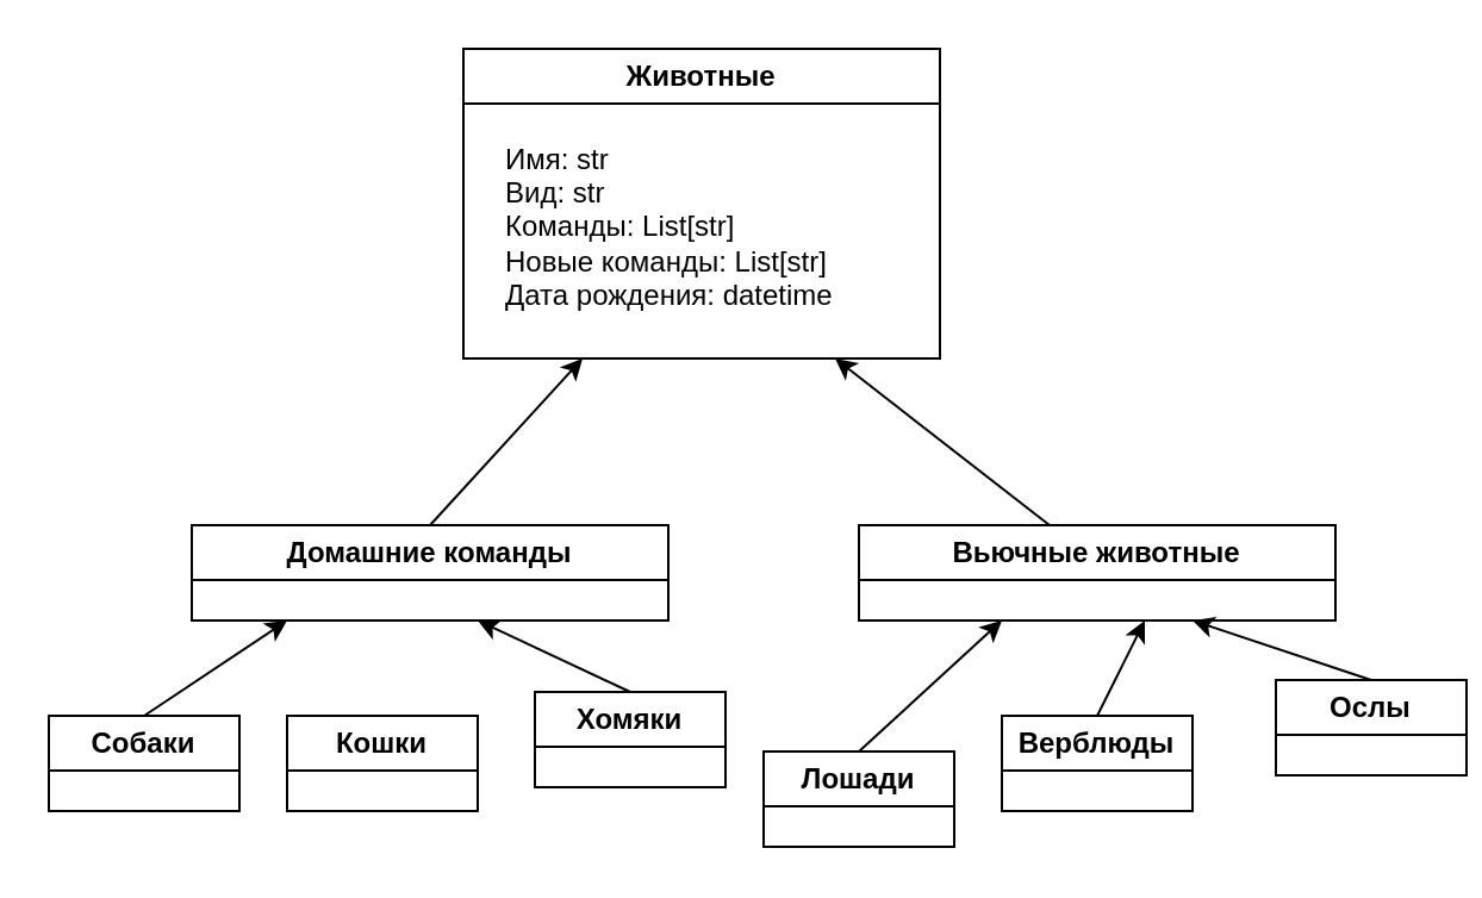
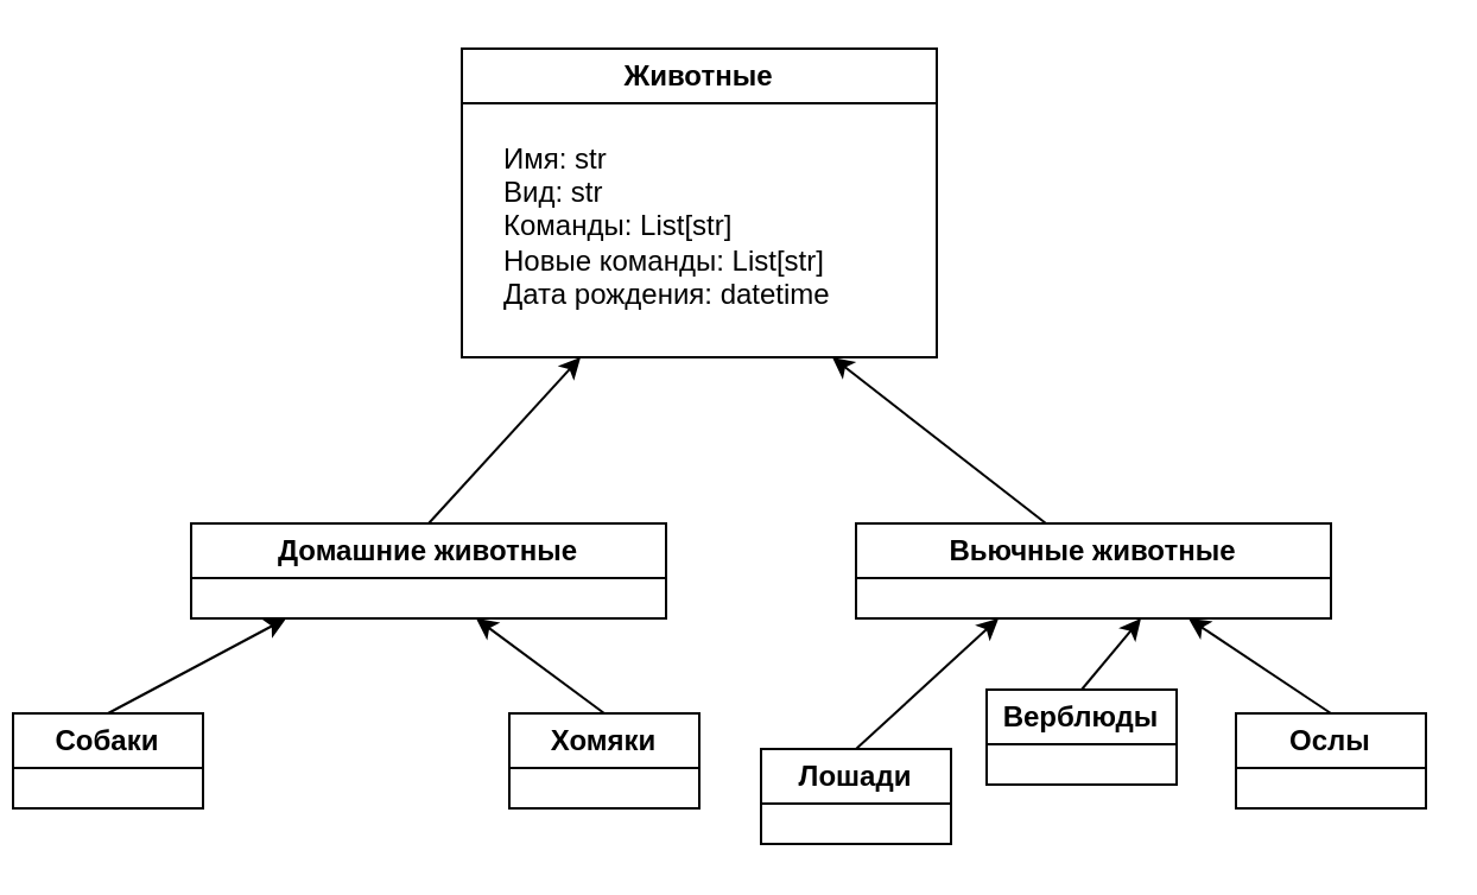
  <mxCell id="0" />
  <mxCell id="1" parent="0" />
  <mxCell id="2" value="Животные" style="swimlane;whiteSpace=wrap;html=1;" parent="1" vertex="1"><mxGeometry x="194" y="20" width="200" height="130" as="geometry" /></mxCell>
  <mxCell id="3" value="&lt;div style=&quot;&quot;&gt;&lt;span style=&quot;background-color: initial;&quot;&gt;Имя: str&lt;/span&gt;&lt;/div&gt;&lt;div&gt;Вид: str&lt;/div&gt;&lt;div&gt;Команды:&amp;nbsp;&lt;span style=&quot;background-color: initial;&quot; class=&quot;hljs-type&quot;&gt;List&lt;/span&gt;&lt;span style=&quot;background-color: initial;&quot;&gt;[&lt;/span&gt;&lt;span style=&quot;background-color: initial;&quot; class=&quot;hljs-built_in&quot;&gt;str&lt;/span&gt;&lt;span style=&quot;background-color: initial;&quot;&gt;]&lt;/span&gt;&lt;/div&gt;&lt;div&gt;Новые команды:&amp;nbsp;&lt;span style=&quot;background-color: initial;&quot; class=&quot;hljs-type&quot;&gt;List&lt;/span&gt;&lt;span style=&quot;background-color: initial;&quot;&gt;[&lt;/span&gt;&lt;span style=&quot;background-color: initial;&quot; class=&quot;hljs-built_in&quot;&gt;str&lt;/span&gt;&lt;span style=&quot;background-color: initial;&quot;&gt;]&lt;/span&gt;&lt;/div&gt;&lt;div&gt;Дата рождения:&amp;nbsp;datetime&lt;/div&gt;" style="text;html=1;align=left;verticalAlign=middle;resizable=0;points=[];autosize=1;strokeColor=none;fillColor=none;" parent="2" vertex="1"><mxGeometry x="16" y="30" width="160" height="90" as="geometry" /></mxCell>
- <mxCell id="4" value="Домашние команды" style="swimlane;whiteSpace=wrap;html=1;" parent="1" vertex="1"><mxGeometry x="80" y="220" width="200" height="40" as="geometry" /></mxCell>
+ <mxCell id="4" value="Домашние животные" style="swimlane;whiteSpace=wrap;html=1;" parent="1" vertex="1"><mxGeometry x="80" y="220" width="200" height="40" as="geometry" /></mxCell>
  <mxCell id="5" value="Вьючные животные" style="swimlane;whiteSpace=wrap;html=1;" parent="1" vertex="1"><mxGeometry x="360" y="220" width="200" height="40" as="geometry" /></mxCell>
  <mxCell id="6" value="" style="endArrow=classic;html=1;rounded=0;exitX=0.5;exitY=0;exitDx=0;exitDy=0;" parent="1" source="4" edge="1"><mxGeometry width="50" height="50" relative="1" as="geometry"><mxPoint x="194" y="200" as="sourcePoint" /><mxPoint x="244" y="150" as="targetPoint" /></mxGeometry></mxCell>
  <mxCell id="7" value="" style="endArrow=classic;html=1;rounded=0;exitX=0.4;exitY=0;exitDx=0;exitDy=0;exitPerimeter=0;" parent="1" source="5" edge="1"><mxGeometry width="50" height="50" relative="1" as="geometry"><mxPoint x="390" y="200" as="sourcePoint" /><mxPoint x="350" y="150" as="targetPoint" /></mxGeometry></mxCell>
- <mxCell id="8" value="Собаки" style="swimlane;whiteSpace=wrap;html=1;" parent="1" vertex="1"><mxGeometry x="20" y="300" width="80" height="40" as="geometry" /></mxCell>
- <mxCell id="9" value="Кошки" style="swimlane;whiteSpace=wrap;html=1;startSize=23;" parent="1" vertex="1"><mxGeometry x="120" y="300" width="80" height="40" as="geometry" /></mxCell>
- <mxCell id="10" value="Хомяки" style="swimlane;whiteSpace=wrap;html=1;" parent="1" vertex="1"><mxGeometry x="224" y="290" width="80" height="40" as="geometry" /></mxCell>
+ <mxCell id="8" value="Собаки" style="swimlane;whiteSpace=wrap;html=1;" parent="1" vertex="1"><mxGeometry x="5" y="300" width="80" height="40" as="geometry" /></mxCell>
+ <mxCell id="10" value="Хомяки" style="swimlane;whiteSpace=wrap;html=1;" parent="1" vertex="1"><mxGeometry x="214" y="300" width="80" height="40" as="geometry" /></mxCell>
  <mxCell id="11" value="" style="endArrow=classic;html=1;rounded=0;exitX=0.5;exitY=0;exitDx=0;exitDy=0;" parent="1" source="8" edge="1"><mxGeometry width="50" height="50" relative="1" as="geometry"><mxPoint x="70" y="310" as="sourcePoint" /><mxPoint x="120" y="260" as="targetPoint" /></mxGeometry></mxCell>
  <mxCell id="12" value="" style="endArrow=classic;html=1;rounded=0;exitX=0.5;exitY=0;exitDx=0;exitDy=0;" parent="1" source="10" edge="1"><mxGeometry width="50" height="50" relative="1" as="geometry"><mxPoint x="190" y="310" as="sourcePoint" /><mxPoint x="200" y="260" as="targetPoint" /></mxGeometry></mxCell>
  <mxCell id="13" value="Лошади" style="swimlane;whiteSpace=wrap;html=1;" parent="1" vertex="1"><mxGeometry x="320" y="315" width="80" height="40" as="geometry" /></mxCell>
- <mxCell id="14" value="Верблюды" style="swimlane;whiteSpace=wrap;html=1;startSize=23;" parent="1" vertex="1"><mxGeometry x="420" y="300" width="80" height="40" as="geometry" /></mxCell>
- <mxCell id="15" value="Ослы" style="swimlane;whiteSpace=wrap;html=1;" parent="1" vertex="1"><mxGeometry x="535" y="285" width="80" height="40" as="geometry" /></mxCell>
+ <mxCell id="14" value="Верблюды" style="swimlane;whiteSpace=wrap;html=1;startSize=23;" parent="1" vertex="1"><mxGeometry x="415" y="290" width="80" height="40" as="geometry" /></mxCell>
+ <mxCell id="15" value="Ослы" style="swimlane;whiteSpace=wrap;html=1;" parent="1" vertex="1"><mxGeometry x="520" y="300" width="80" height="40" as="geometry" /></mxCell>
  <mxCell id="16" value="" style="endArrow=classic;html=1;rounded=0;exitX=0.5;exitY=0;exitDx=0;exitDy=0;" parent="1" source="13" edge="1"><mxGeometry width="50" height="50" relative="1" as="geometry"><mxPoint x="370" y="310" as="sourcePoint" /><mxPoint x="420" y="260" as="targetPoint" /></mxGeometry></mxCell>
  <mxCell id="17" value="" style="endArrow=classic;html=1;rounded=0;exitX=0.5;exitY=0;exitDx=0;exitDy=0;entryX=0.5;entryY=1;entryDx=0;entryDy=0;" parent="1" source="14" edge="1"><mxGeometry width="50" height="50" relative="1" as="geometry"><mxPoint x="441.5" y="299" as="sourcePoint" /><mxPoint x="480" y="260" as="targetPoint" /></mxGeometry></mxCell>
  <mxCell id="18" value="" style="endArrow=classic;html=1;rounded=0;exitX=0.5;exitY=0;exitDx=0;exitDy=0;" parent="1" source="15" edge="1"><mxGeometry width="50" height="50" relative="1" as="geometry"><mxPoint x="490" y="310" as="sourcePoint" /><mxPoint x="500" y="260" as="targetPoint" /></mxGeometry></mxCell>
